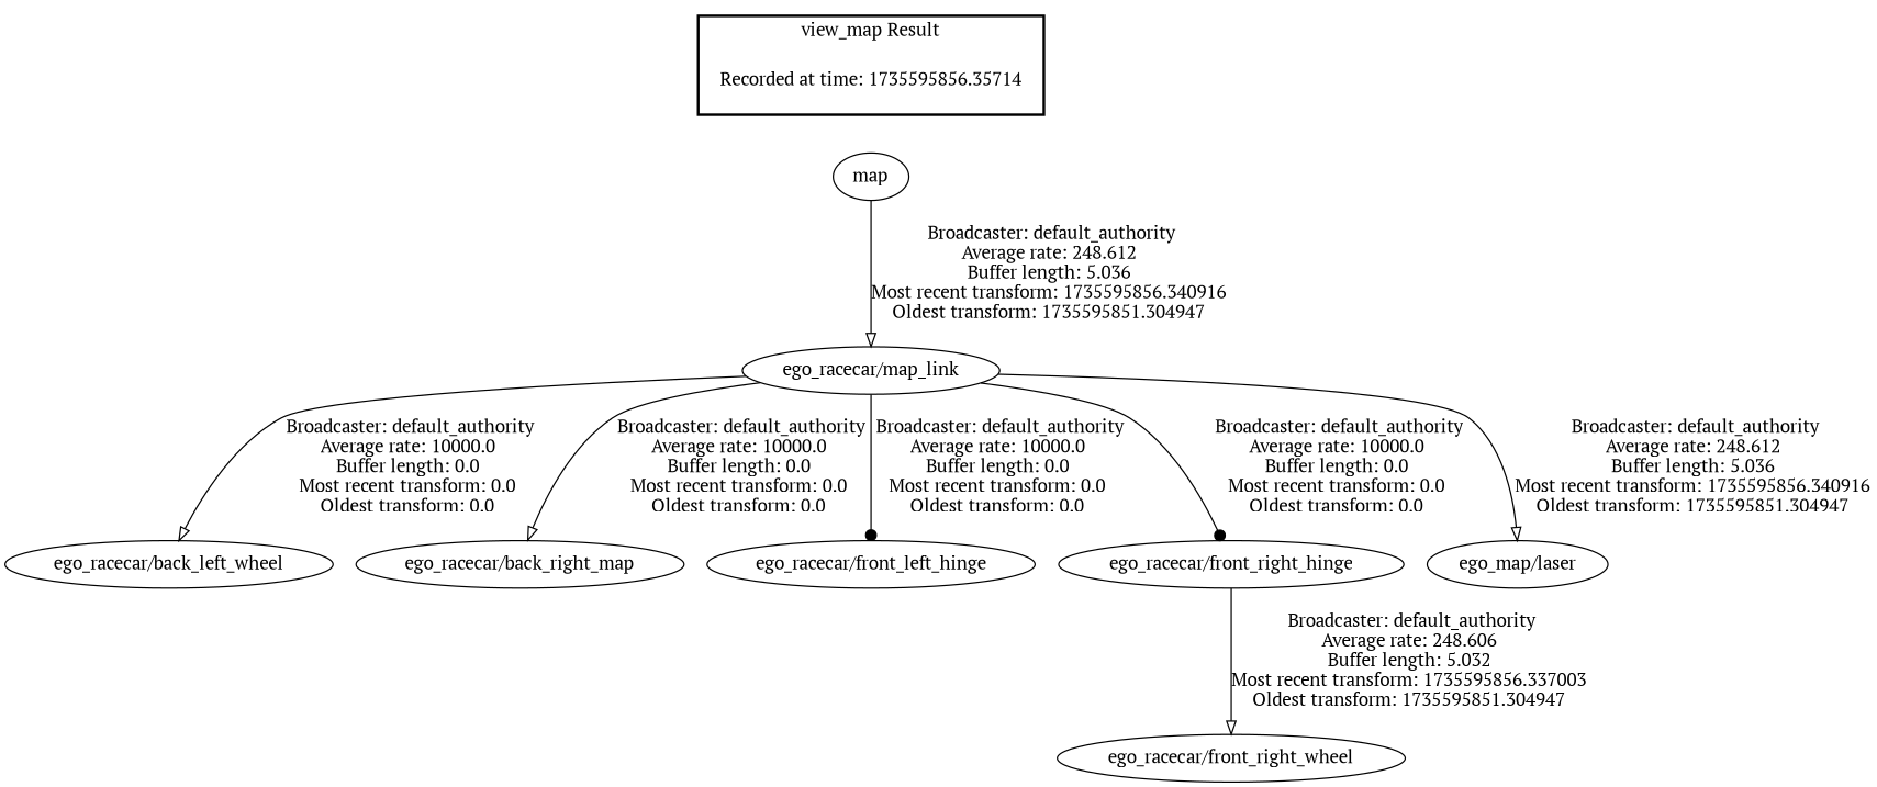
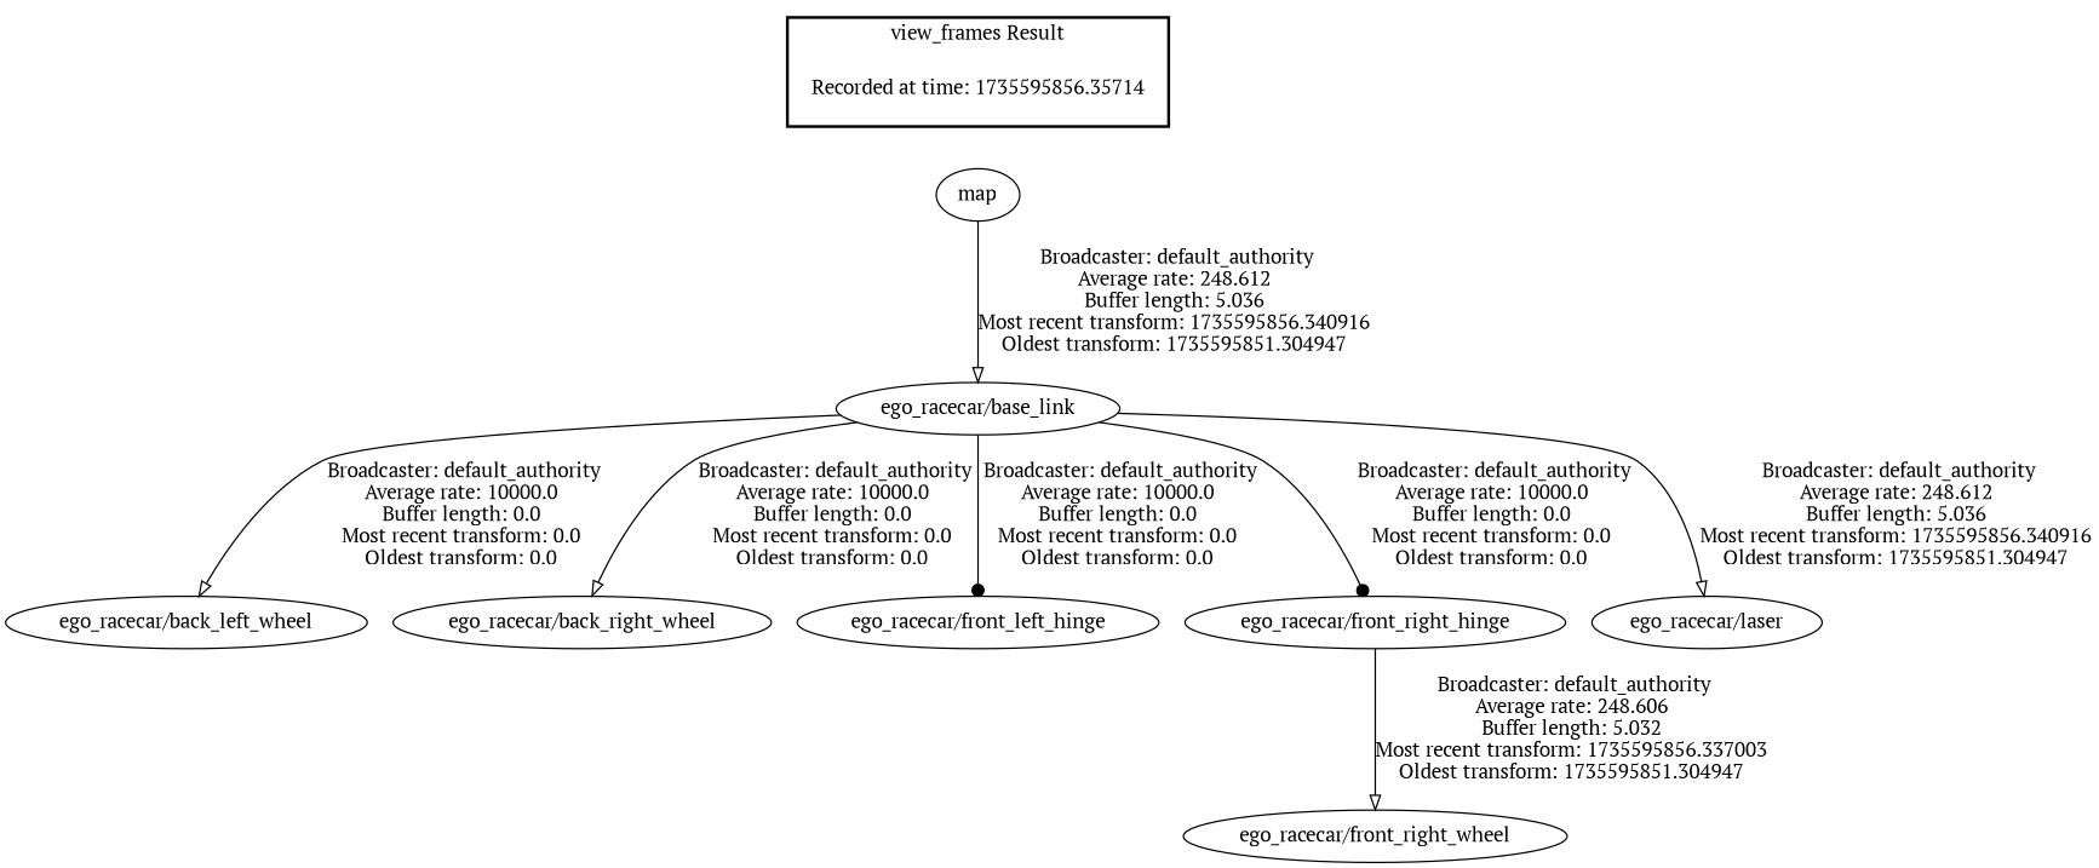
  digraph {
    fontname="PT Serif"
    node [fontname="PT Serif"]
    edge [fontname="PT Serif" arrowhead=onormal]
    "Recorded at time: 1735595856.35714" [shape=plaintext]
    map
-   "ego_racecar/base_link" [label="ego_racecar/map_link"]
+   "ego_racecar/base_link"
    "ego_racecar/back_left_wheel"
-   "ego_racecar/back_right_wheel" [label="ego_racecar/back_right_map"]
+   "ego_racecar/back_right_wheel"
    "ego_racecar/front_left_hinge"
    "ego_racecar/front_right_hinge"
-   "ego_racecar/laser" [label="ego_map/laser"]
+   "ego_racecar/laser"
    "ego_racecar/front_right_wheel"
    subgraph cluster_1 {
      color=black
-     label="view_map Result"
+     label="view_frames Result"
      style=bold
      "Recorded at time: 1735595856.35714"
    }
    "Recorded at time: 1735595856.35714" -> map [style=invis arrowhead=""]
    map -> "ego_racecar/base_link" [label=" Broadcaster: default_authority\nAverage rate: 248.612\nBuffer length: 5.036\nMost recent transform: 1735595856.340916\nOldest transform: 1735595851.304947\n"]
    "ego_racecar/base_link" -> "ego_racecar/back_left_wheel" [label=" Broadcaster: default_authority\nAverage rate: 10000.0\nBuffer length: 0.0\nMost recent transform: 0.0\nOldest transform: 0.0\n"]
    "ego_racecar/base_link" -> "ego_racecar/back_right_wheel" [label=" Broadcaster: default_authority\nAverage rate: 10000.0\nBuffer length: 0.0\nMost recent transform: 0.0\nOldest transform: 0.0\n"]
    "ego_racecar/base_link" -> "ego_racecar/front_left_hinge" [arrowhead=dot label=" Broadcaster: default_authority\nAverage rate: 10000.0\nBuffer length: 0.0\nMost recent transform: 0.0\nOldest transform: 0.0\n"]
    "ego_racecar/base_link" -> "ego_racecar/front_right_hinge" [arrowhead=dot label=" Broadcaster: default_authority\nAverage rate: 10000.0\nBuffer length: 0.0\nMost recent transform: 0.0\nOldest transform: 0.0\n"]
    "ego_racecar/base_link" -> "ego_racecar/laser" [label=" Broadcaster: default_authority\nAverage rate: 248.612\nBuffer length: 5.036\nMost recent transform: 1735595856.340916\nOldest transform: 1735595851.304947\n"]
    "ego_racecar/front_right_hinge" -> "ego_racecar/front_right_wheel" [label=" Broadcaster: default_authority\nAverage rate: 248.606\nBuffer length: 5.032\nMost recent transform: 1735595856.337003\nOldest transform: 1735595851.304947\n"]
  }
